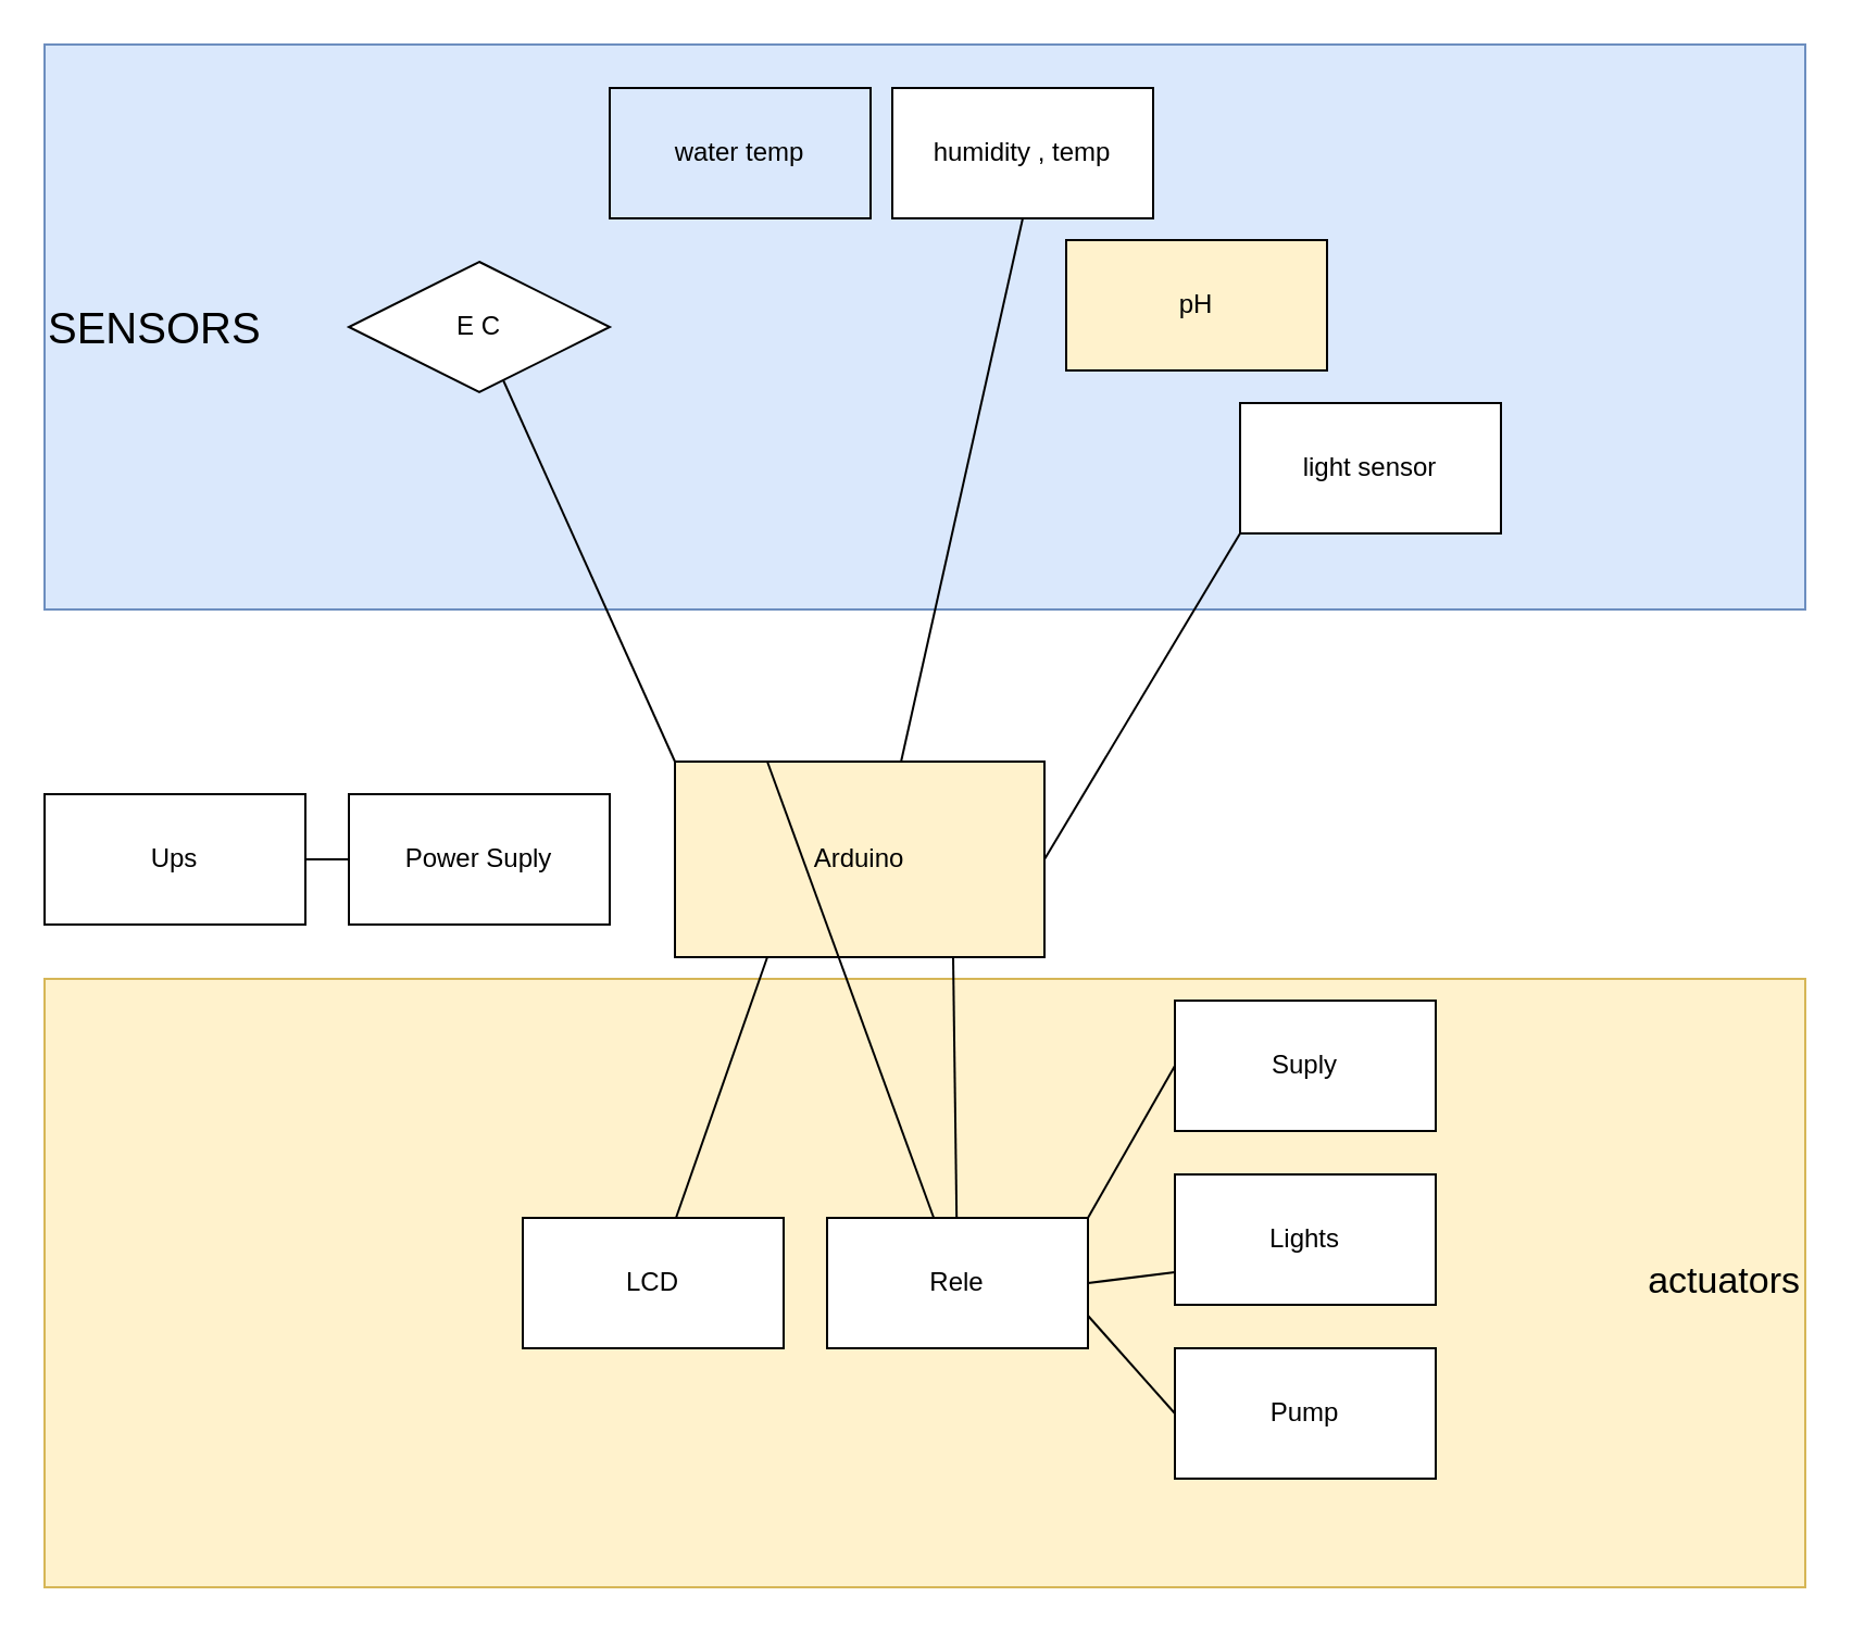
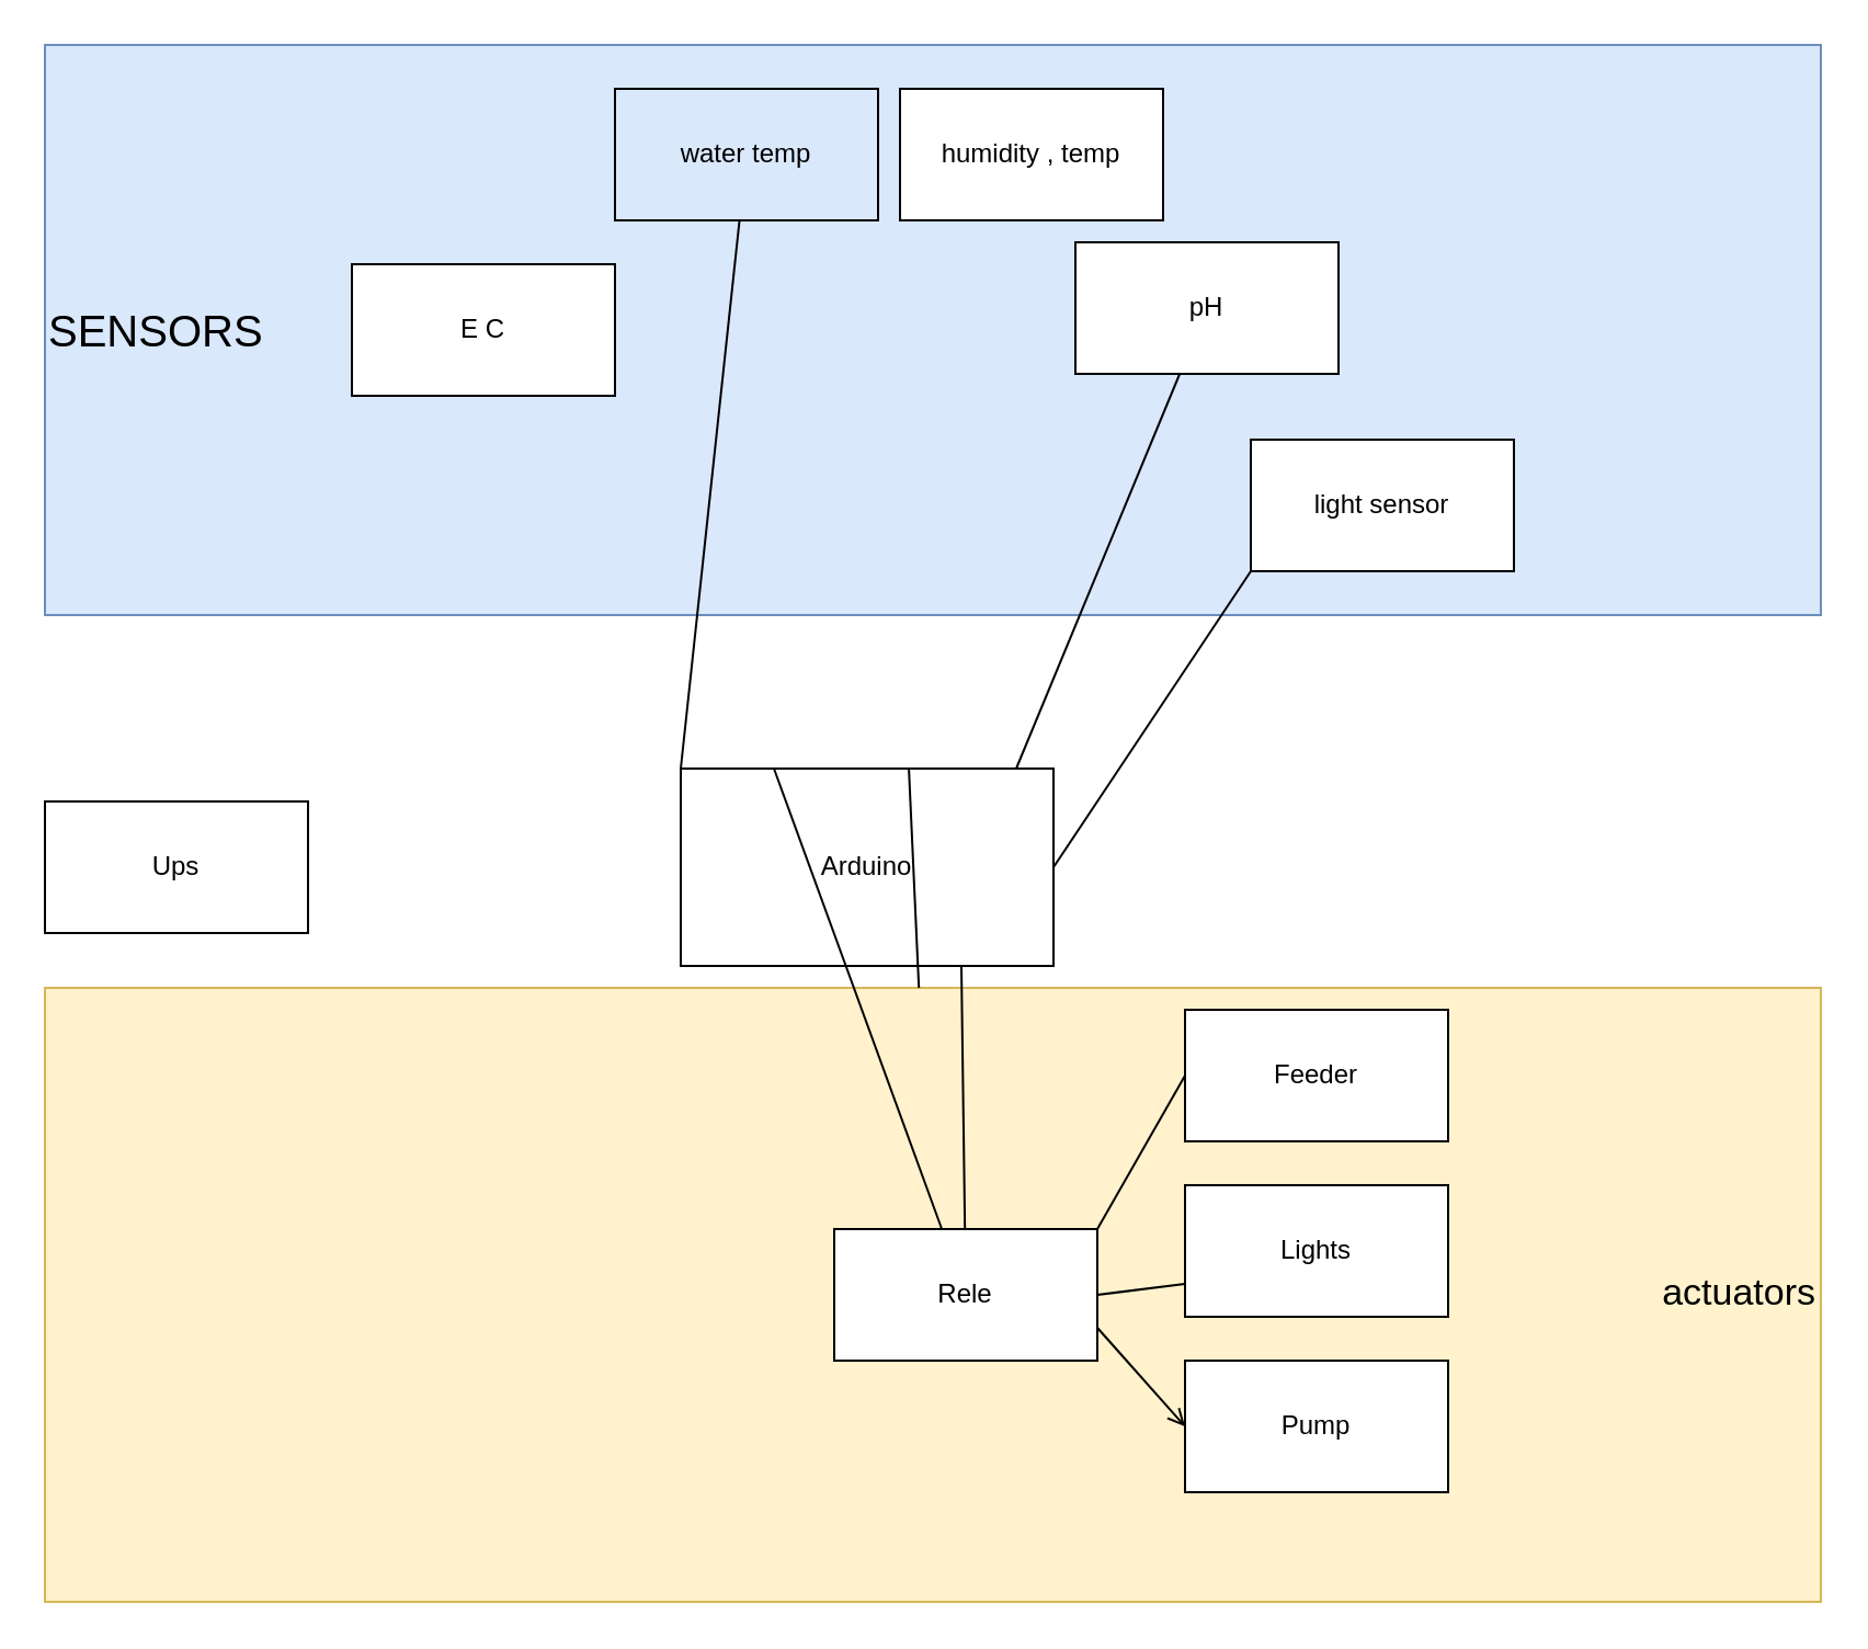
  <mxCell id="0" />
  <mxCell id="1" parent="0" />
  <mxCell id="2" value="&lt;font style=&quot;font-size: 17px&quot;&gt;actuators&lt;/font&gt;" style="rounded=0;whiteSpace=wrap;html=1;align=right;fillColor=#fff2cc;strokeColor=#d6b656;" vertex="1" parent="1"><mxGeometry x="20" y="450" width="810" height="280" as="geometry" /></mxCell>
  <mxCell id="3" value="&lt;font style=&quot;font-size: 20px&quot;&gt;SENSORS&lt;/font&gt;" style="rounded=0;whiteSpace=wrap;html=1;align=left;fillColor=#dae8fc;strokeColor=#6c8ebf;" vertex="1" parent="1"><mxGeometry x="20" y="20" width="810" height="260" as="geometry" /></mxCell>
- <mxCell id="4" value="Arduino" style="rounded=0;whiteSpace=wrap;html=1;fillColor=#fff2cc;" vertex="1" parent="1"><mxGeometry x="310" y="350" width="170" height="90" as="geometry" /></mxCell>
+ <mxCell id="4" value="Arduino" style="rounded=0;whiteSpace=wrap;html=1;" vertex="1" parent="1"><mxGeometry x="310" y="350" width="170" height="90" as="geometry" /></mxCell>
  <mxCell id="5" value="water temp" style="rounded=0;whiteSpace=wrap;html=1;fillColor=#dae8fc;" vertex="1" parent="1"><mxGeometry x="280" y="40" width="120" height="60" as="geometry" /></mxCell>
  <mxCell id="6" value="humidity , temp" style="rounded=0;whiteSpace=wrap;html=1;" vertex="1" parent="1"><mxGeometry x="410" y="40" width="120" height="60" as="geometry" /></mxCell>
- <mxCell id="7" value="pH" style="rounded=0;whiteSpace=wrap;html=1;fillColor=#fff2cc;" vertex="1" parent="1"><mxGeometry x="490" y="110" width="120" height="60" as="geometry" /></mxCell>
- <mxCell id="8" value="light sensor" style="rounded=0;whiteSpace=wrap;html=1;" vertex="1" parent="1"><mxGeometry x="570" y="185" width="120" height="60" as="geometry" /></mxCell>
- <mxCell id="9" value="E C" style="rhombus;whiteSpace=wrap;html=1;" vertex="1" parent="1"><mxGeometry x="160" y="120" width="120" height="60" as="geometry" /></mxCell>
- <mxCell id="10" value="LCD" style="rounded=0;whiteSpace=wrap;html=1;" vertex="1" parent="1"><mxGeometry x="240" y="560" width="120" height="60" as="geometry" /></mxCell>
+ <mxCell id="7" value="pH" style="rounded=0;whiteSpace=wrap;html=1;" vertex="1" parent="1"><mxGeometry x="490" y="110" width="120" height="60" as="geometry" /></mxCell>
+ <mxCell id="8" value="light sensor" style="rounded=0;whiteSpace=wrap;html=1;" vertex="1" parent="1"><mxGeometry x="570" y="200" width="120" height="60" as="geometry" /></mxCell>
+ <mxCell id="9" value="E C" style="rounded=0;whiteSpace=wrap;html=1;" vertex="1" parent="1"><mxGeometry x="160" y="120" width="120" height="60" as="geometry" /></mxCell>
  <mxCell id="11" value="Rele" style="rounded=0;whiteSpace=wrap;html=1;" vertex="1" parent="1"><mxGeometry x="380" y="560" width="120" height="60" as="geometry" /></mxCell>
- <mxCell id="12" value="Suply" style="rounded=0;whiteSpace=wrap;html=1;" vertex="1" parent="1"><mxGeometry x="540" y="460" width="120" height="60" as="geometry" /></mxCell>
+ <mxCell id="12" value="Feeder" style="rounded=0;whiteSpace=wrap;html=1;" vertex="1" parent="1"><mxGeometry x="540" y="460" width="120" height="60" as="geometry" /></mxCell>
  <mxCell id="13" value="Lights" style="rounded=0;whiteSpace=wrap;html=1;" vertex="1" parent="1"><mxGeometry x="540" y="540" width="120" height="60" as="geometry" /></mxCell>
  <mxCell id="14" value="Pump" style="rounded=0;whiteSpace=wrap;html=1;" vertex="1" parent="1"><mxGeometry x="540" y="620" width="120" height="60" as="geometry" /></mxCell>
  <mxCell id="15" value="Ups" style="rounded=0;whiteSpace=wrap;html=1;" vertex="1" parent="1"><mxGeometry x="20" y="365" width="120" height="60" as="geometry" /></mxCell>
- <mxCell id="16" value="Power Suply" style="rounded=0;whiteSpace=wrap;html=1;" vertex="1" parent="1"><mxGeometry x="160" y="365" width="120" height="60" as="geometry" /></mxCell>
  <mxCell id="17" value="" style="endArrow=none;html=1;exitX=0.25;exitY=0;exitDx=0;exitDy=0;" edge="1" parent="1" source="4" target="11"><mxGeometry width="50" height="50" relative="1" as="geometry"><mxPoint x="400" y="420" as="sourcePoint" /><mxPoint x="450" y="370" as="targetPoint" /></mxGeometry></mxCell>
  <mxCell id="18" value="" style="endArrow=none;html=1;" edge="1" parent="1" source="11"><mxGeometry width="50" height="50" relative="1" as="geometry"><mxPoint x="533.877" y="710" as="sourcePoint" /><mxPoint x="438" y="440" as="targetPoint" /></mxGeometry></mxCell>
- <mxCell id="19" value="" style="endArrow=none;html=1;exitX=0.25;exitY=1;exitDx=0;exitDy=0;" edge="1" parent="1" source="4" target="10"><mxGeometry width="50" height="50" relative="1" as="geometry"><mxPoint x="400" y="420" as="sourcePoint" /><mxPoint x="450" y="370" as="targetPoint" /></mxGeometry></mxCell>
- <mxCell id="20" value="" style="endArrow=none;html=1;entryX=0.5;entryY=1;entryDx=0;entryDy=0;exitX=0.612;exitY=0;exitDx=0;exitDy=0;exitPerimeter=0;" edge="1" parent="1" source="4" target="6"><mxGeometry width="50" height="50" relative="1" as="geometry"><mxPoint x="400" y="420" as="sourcePoint" /><mxPoint x="450" y="370" as="targetPoint" /></mxGeometry></mxCell>
+ <mxCell id="20" value="" style="endArrow=none;html=1;exitX=0.612;exitY=0;exitDx=0;exitDy=0;exitPerimeter=0;" edge="1" parent="1" source="4" target="2"><mxGeometry width="50" height="50" relative="1" as="geometry"><mxPoint x="400" y="420" as="sourcePoint" /><mxPoint x="450" y="370" as="targetPoint" /></mxGeometry></mxCell>
+ <mxCell id="21" value="" style="endArrow=none;html=1;exitX=0.9;exitY=0;exitDx=0;exitDy=0;exitPerimeter=0;" edge="1" parent="1" source="4" target="7"><mxGeometry width="50" height="50" relative="1" as="geometry"><mxPoint x="400" y="420" as="sourcePoint" /><mxPoint x="450" y="370" as="targetPoint" /></mxGeometry></mxCell>
  <mxCell id="22" value="" style="endArrow=none;html=1;entryX=0;entryY=1;entryDx=0;entryDy=0;exitX=1;exitY=0.5;exitDx=0;exitDy=0;" edge="1" parent="1" source="4" target="8"><mxGeometry width="50" height="50" relative="1" as="geometry"><mxPoint x="400" y="420" as="sourcePoint" /><mxPoint x="450" y="370" as="targetPoint" /></mxGeometry></mxCell>
- <mxCell id="23" value="" style="endArrow=none;html=1;exitX=0;exitY=0;exitDx=0;exitDy=0;" edge="1" parent="1" source="4" target="9"><mxGeometry width="50" height="50" relative="1" as="geometry"><mxPoint x="400" y="420" as="sourcePoint" /><mxPoint x="450" y="370" as="targetPoint" /></mxGeometry></mxCell>
- <mxCell id="24" value="" style="endArrow=none;html=1;entryX=0;entryY=0.5;entryDx=0;entryDy=0;" edge="1" parent="1" source="15" target="16"><mxGeometry width="50" height="50" relative="1" as="geometry"><mxPoint x="400" y="420" as="sourcePoint" /><mxPoint x="450" y="370" as="targetPoint" /></mxGeometry></mxCell>
+ <mxCell id="23" value="" style="endArrow=none;html=1;exitX=0;exitY=0;exitDx=0;exitDy=0;" edge="1" parent="1" source="4" target="5"><mxGeometry width="50" height="50" relative="1" as="geometry"><mxPoint x="400" y="420" as="sourcePoint" /><mxPoint x="450" y="370" as="targetPoint" /></mxGeometry></mxCell>
  <mxCell id="25" value="" style="endArrow=none;html=1;entryX=0;entryY=0.5;entryDx=0;entryDy=0;exitX=1;exitY=0;exitDx=0;exitDy=0;" edge="1" parent="1" source="11" target="12"><mxGeometry width="50" height="50" relative="1" as="geometry"><mxPoint x="400" y="420" as="sourcePoint" /><mxPoint x="450" y="370" as="targetPoint" /></mxGeometry></mxCell>
  <mxCell id="26" value="" style="endArrow=none;html=1;entryX=0;entryY=0.75;entryDx=0;entryDy=0;exitX=1;exitY=0.5;exitDx=0;exitDy=0;" edge="1" parent="1" source="11" target="13"><mxGeometry width="50" height="50" relative="1" as="geometry"><mxPoint x="400" y="420" as="sourcePoint" /><mxPoint x="450" y="370" as="targetPoint" /></mxGeometry></mxCell>
- <mxCell id="27" value="" style="endArrow=none;html=1;entryX=0;entryY=0.5;entryDx=0;entryDy=0;exitX=1;exitY=0.75;exitDx=0;exitDy=0;" edge="1" parent="1" source="11" target="14"><mxGeometry width="50" height="50" relative="1" as="geometry"><mxPoint x="400" y="420" as="sourcePoint" /><mxPoint x="450" y="370" as="targetPoint" /></mxGeometry></mxCell>
+ <mxCell id="27" value="" style="endArrow=open;html=1;entryX=0;entryY=0.5;entryDx=0;entryDy=0;exitX=1;exitY=0.75;exitDx=0;exitDy=0;" edge="1" parent="1" source="11" target="14"><mxGeometry width="50" height="50" relative="1" as="geometry"><mxPoint x="400" y="420" as="sourcePoint" /><mxPoint x="450" y="370" as="targetPoint" /></mxGeometry></mxCell>
